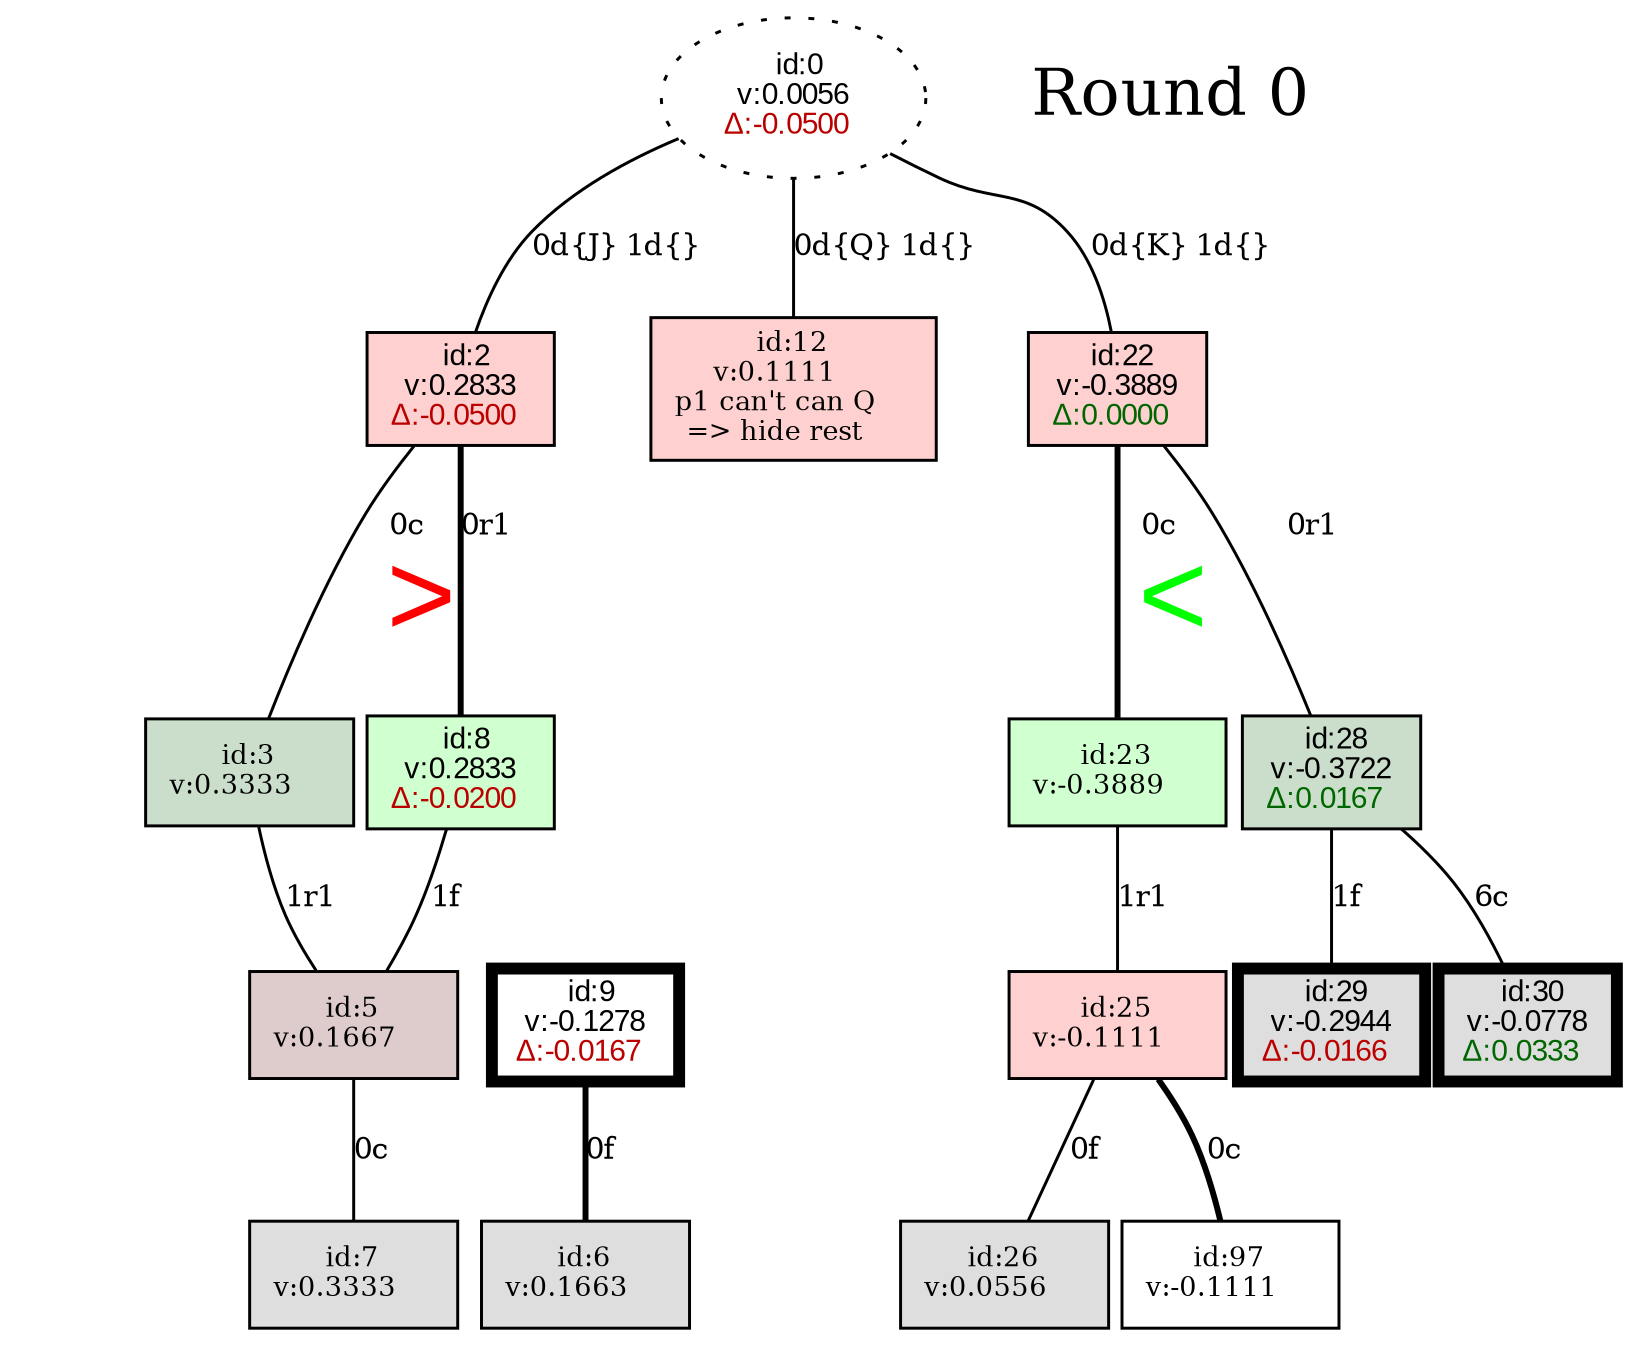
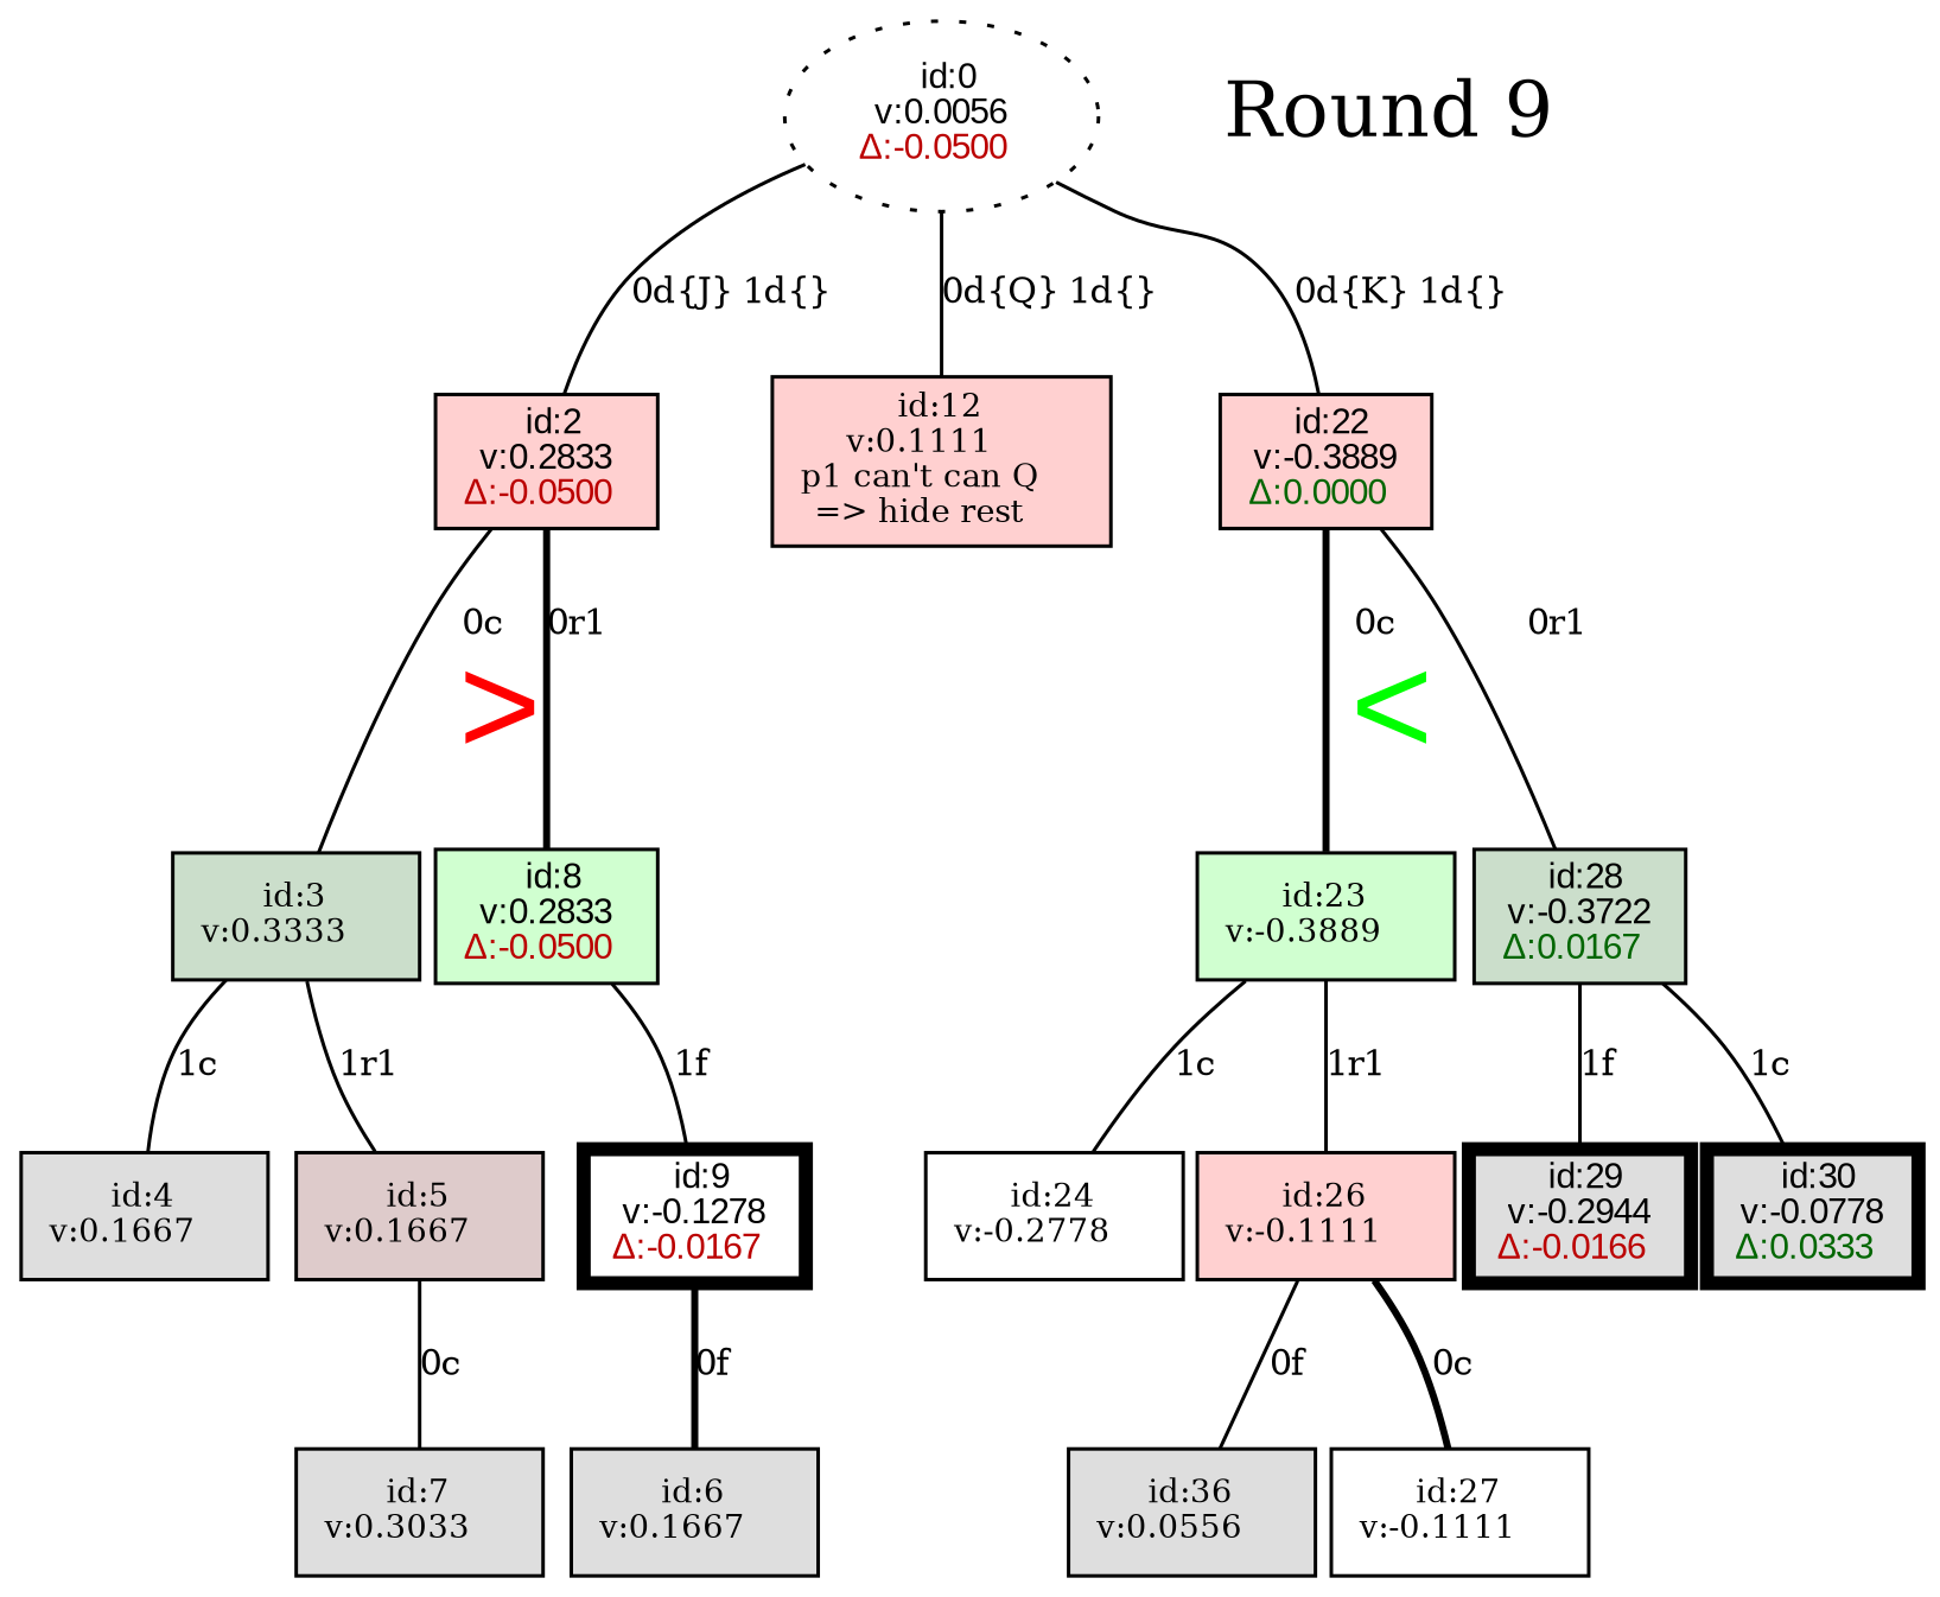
  digraph {
    fontname=arial
    fontsize=10
    labeljust=l
    labelloc=t
    nodesep=0.05
    node [fillcolor="#DEDEDE" fontsize=9 shape=box style=filled]
    edge [arrowhead=none fontsize=10]
    n1 [fillcolor="#FFFFFF" label=< <FONT POINT-SIZE="10" FACE="ARIAL">id:0<BR/>v:0.0056<BR/><FONT COLOR="#BB0000" >Δ:-0.0500</FONT></FONT> > shape=ellipse style="filled, dotted"]
-   n2 [fontsize=22 label="Round 0" peripheries=0 style=bold fillcolor="" shape=""]
+   n2 [fontsize=22 label="Round 9" peripheries=0 style=bold fillcolor="" shape=""]
    n3 [fillcolor="#FFD0D0" label=< <FONT POINT-SIZE="10" FACE="ARIAL">id:2<BR/>v:0.2833<BR/><FONT COLOR="#BB0000" >Δ:-0.0500</FONT></FONT> >]
    n4 [fillcolor="#FFD0D0" label="id:12\nv:0.1111    \np1 can't can Q    \n=> hide rest    "]
    n5 [fillcolor="#FFD0D0" label=< <FONT POINT-SIZE="10" FACE="ARIAL">id:22<BR/>v:-0.3889<BR/><FONT COLOR="#006600" >Δ:0.0000</FONT></FONT> >]
+   n6 [label="id:4\nv:0.1667    "]
    n7 [fillcolor="#CBDECB" label="id:3\nv:0.3333    "]
    n8 [fillcolor="#DECBCB" label="id:5\nv:0.1667    "]
-   n9 [label="id:7\nv:0.3333    "]
-   n10 [label="id:6\nv:0.1663    "]
-   n11 [fillcolor="#D0FFD0" label=< <FONT POINT-SIZE="10" FACE="ARIAL">id:8<BR/>v:0.2833<BR/><FONT COLOR="#BB0000" >Δ:-0.0200</FONT></FONT> >]
+   n9 [label="id:7\nv:0.3033    "]
+   n10 [label="id:6\nv:0.1667    "]
+   n11 [fillcolor="#D0FFD0" label=< <FONT POINT-SIZE="10" FACE="ARIAL">id:8<BR/>v:0.2833<BR/><FONT COLOR="#BB0000" >Δ:-0.0500</FONT></FONT> >]
    n12 [fillcolor="#FFFFFF" label=< <FONT POINT-SIZE="10" FACE="ARIAL">id:9<BR/>v:-0.1278<BR/><FONT COLOR="#BB0000" >Δ:-0.0167</FONT></FONT> > penwidth=4]
    n13 [fillcolor="#D0FFD0" label="id:13\nv:0.1111    " style=invis]
    n14 [fillcolor="#CBDECB" label="id:18\nv:0.1667    " style=invis]
    n15 [fillcolor="#D0FFD0" label="id:23\nv:-0.3889    "]
    n16 [fillcolor="#CBDECB" label=< <FONT POINT-SIZE="10" FACE="ARIAL">id:28<BR/>v:-0.3722<BR/><FONT COLOR="#006600" >Δ:0.0167</FONT></FONT> >]
-   n18 [fillcolor="#FFD0D0" label="id:25\nv:-0.1111    "]
-   n19 [label="id:26\nv:0.0556    "]
-   n20 [fillcolor="#FFFFFF" label="id:97\nv:-0.1111    "]
+   n17 [fillcolor="#FFFFFF" label="id:24\nv:-0.2778    "]
+   n18 [fillcolor="#FFD0D0" label="id:26\nv:-0.1111    "]
+   n19 [label="id:36\nv:0.0556    "]
+   n20 [fillcolor="#FFFFFF" label="id:27\nv:-0.1111    "]
    n21 [label=< <FONT POINT-SIZE="10" FACE="ARIAL">id:29<BR/>v:-0.2944<BR/><FONT COLOR="#BB0000" >Δ:-0.0166</FONT></FONT> > penwidth=4]
    n22 [label=< <FONT POINT-SIZE="10" FACE="ARIAL">id:30<BR/>v:-0.0778<BR/><FONT COLOR="#006600" >Δ:0.0333</FONT></FONT> > penwidth=4]
    subgraph sub_1 {
      rank=same
      n1
      n2
    }
    n1 -> n3 [label="0d{J} 1d{}          "]
    n1 -> n4 [label="0d{Q} 1d{}          "]
    n1 -> n5 [label="0d{K} 1d{}          "]
    n3 -> n7 [label=<0c <BR/>  <FONT FACE = "ARIAL" COLOR="RED" POINT-SIZE="40">&gt;</FONT>>]
    n3 -> n11 [label=<0r1 <BR/>  <FONT FACE = "ARIAL" COLOR="GREEN" POINT-SIZE="40"> </FONT>> penwidth=2]
    n4 -> n13 [label="0c          " penwidth=2 style=invis]
    n4 -> n14 [label="0r1          " style=invis]
    n5 -> n15 [label=<0c <BR/>  <FONT FACE = "ARIAL" COLOR="GREEN" POINT-SIZE="40">&lt;</FONT>> penwidth=2]
    n5 -> n16 [label=<0r1 <BR/>  <FONT FACE = "ARIAL" COLOR="GREEN" POINT-SIZE="40"> </FONT>>]
+   n7 -> n6 [label="1c          "]
    n7 -> n8 [label="1r1          "]
    n8 -> n9 [label="0c          "]
-   n11 -> n8 [label="1f          "]
+   n11 -> n12 [label="1f          "]
    n12 -> n10 [label="0f          " penwidth=2]
+   n15 -> n17 [label="1c          "]
    n15 -> n18 [label="1r1          "]
    n16 -> n21 [label="1f          "]
-   n16 -> n22 [label="6c          "]
+   n16 -> n22 [label="1c          "]
    n18 -> n19 [label="0f          "]
    n18 -> n20 [label="0c          " penwidth=2]
  }
